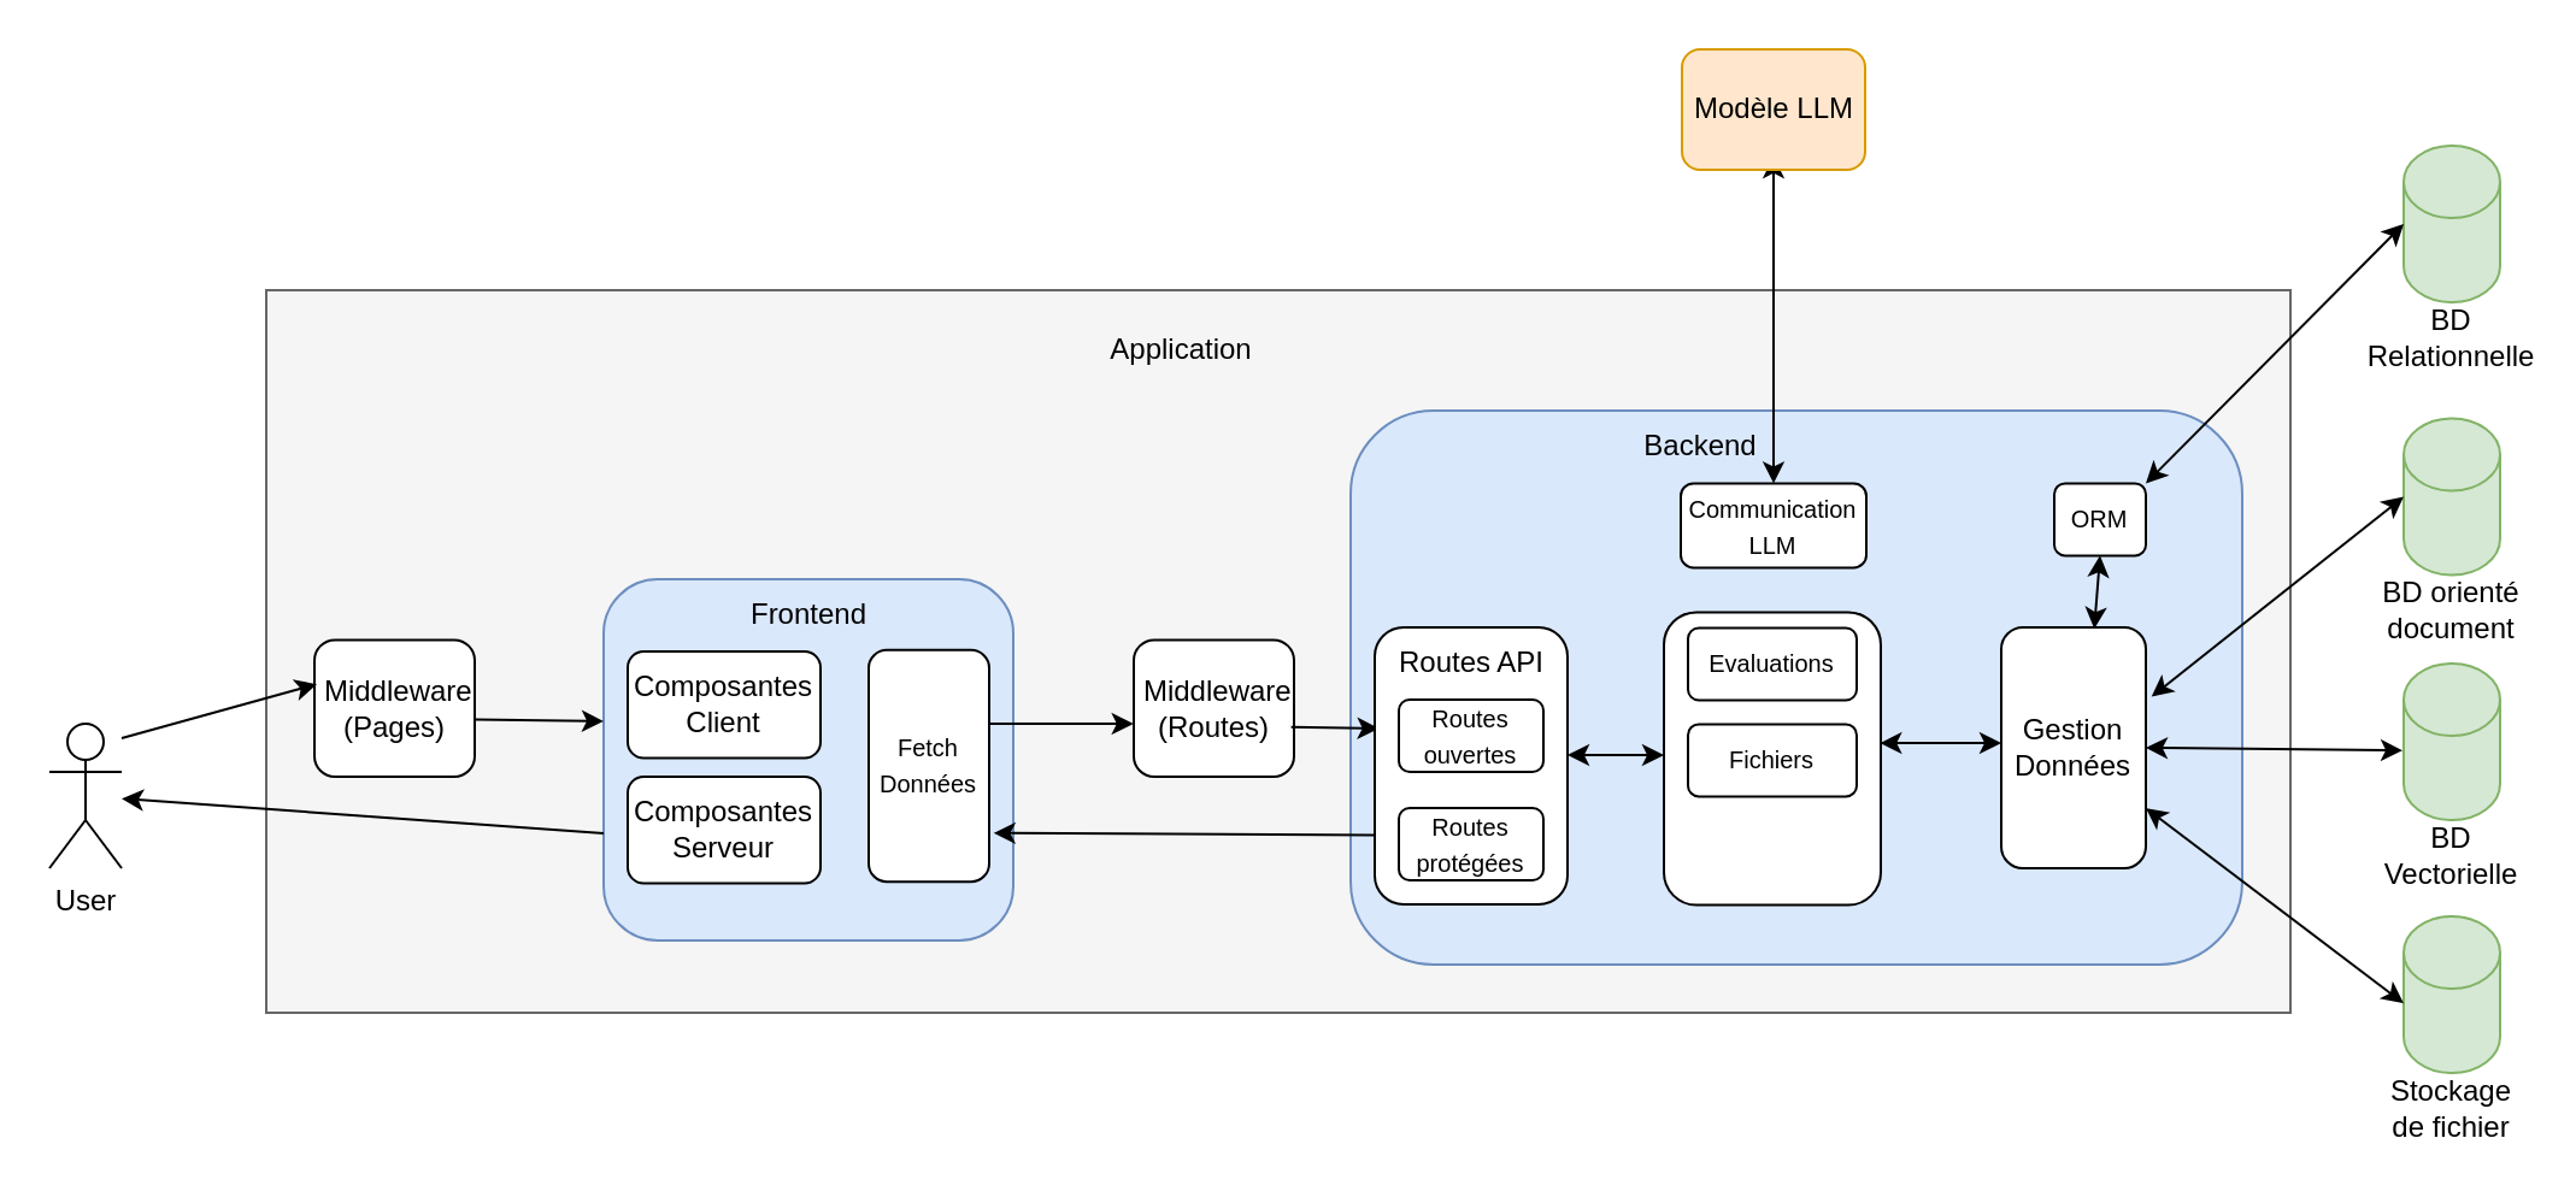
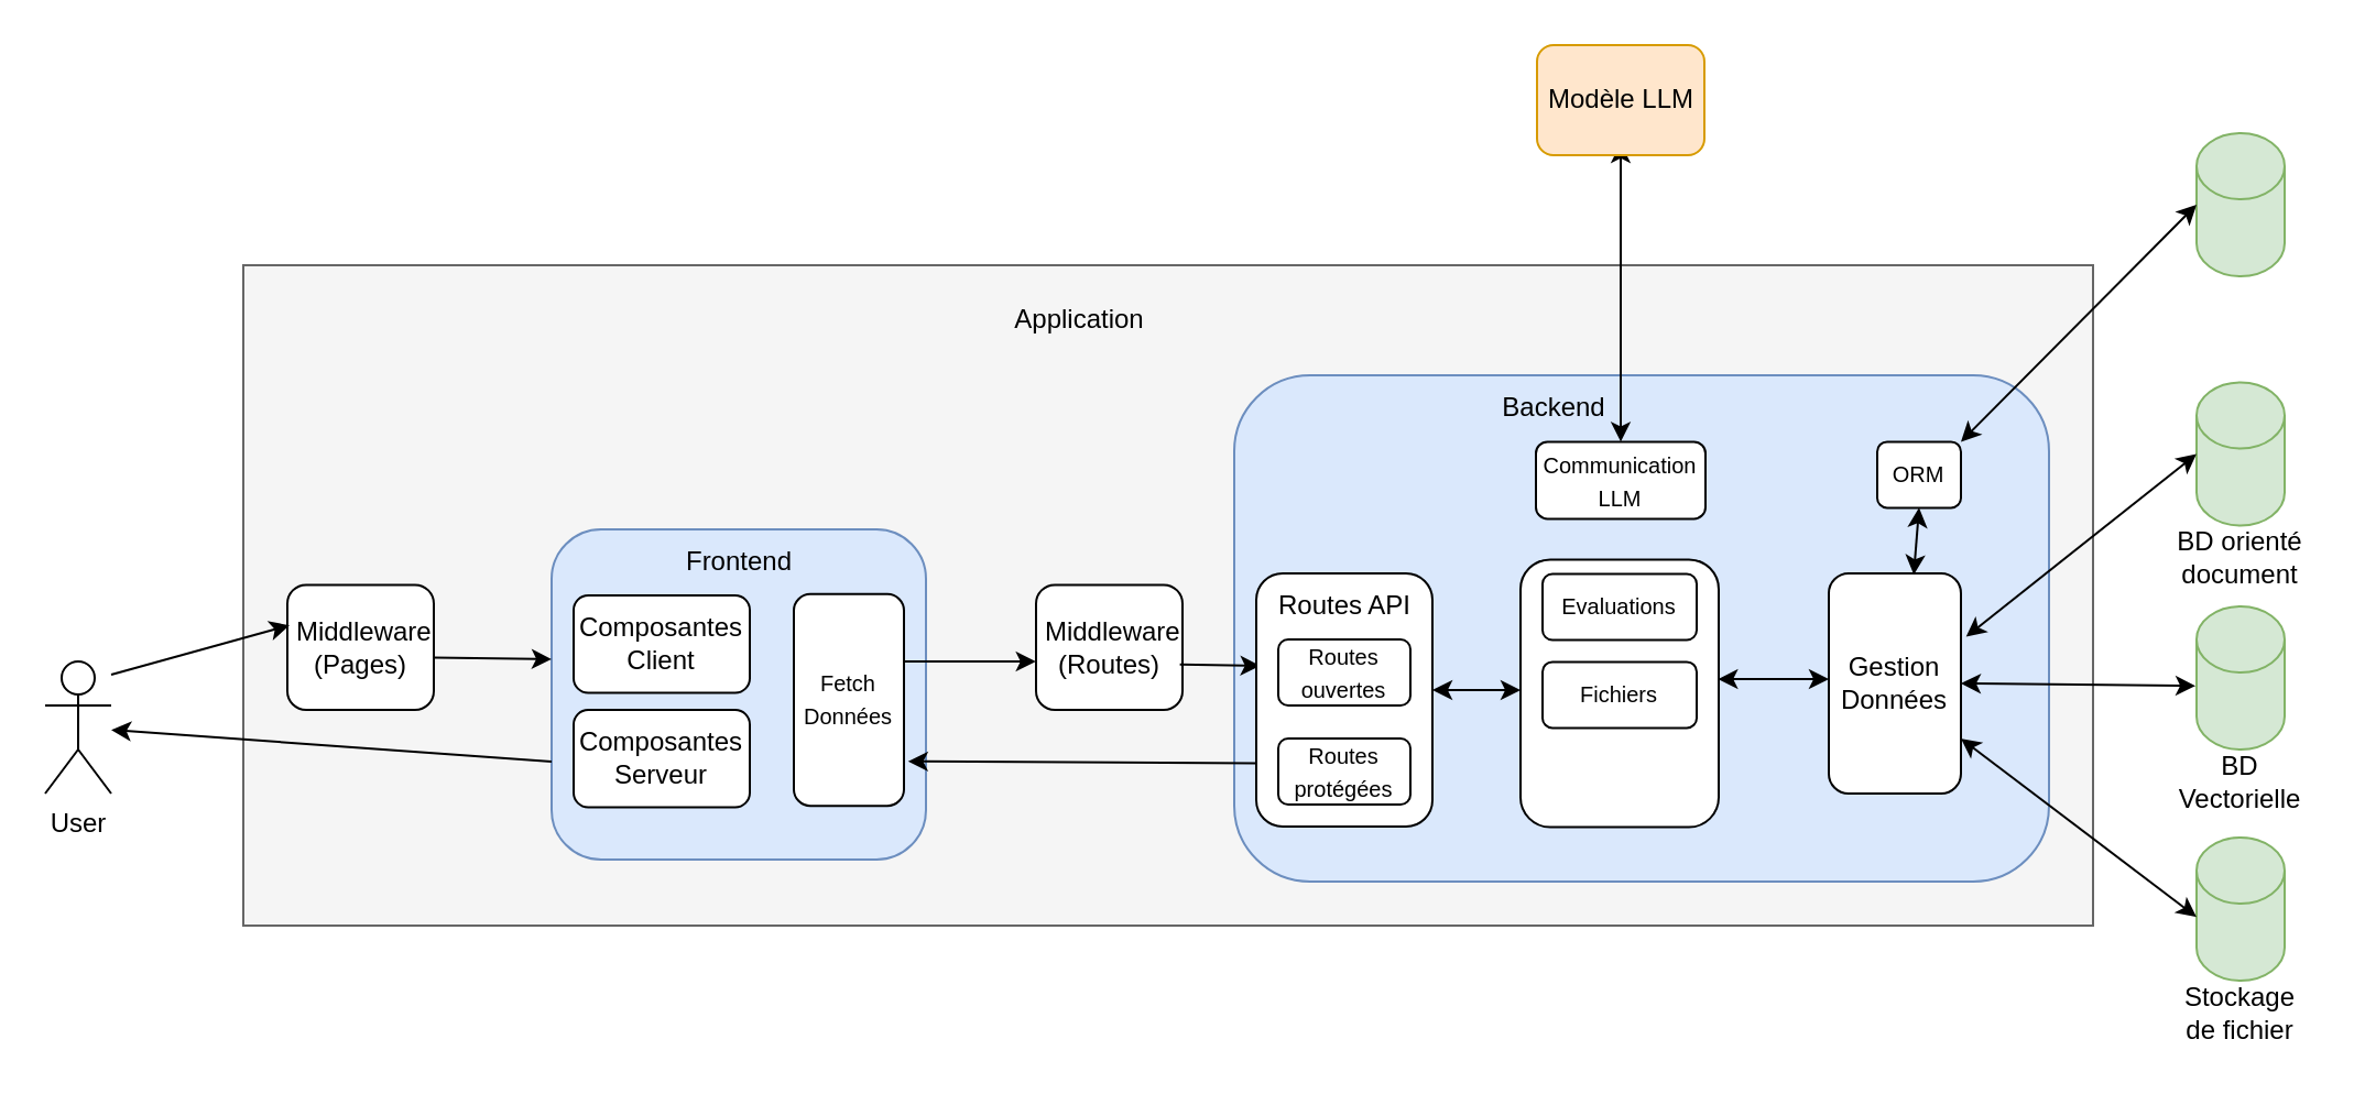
  <mxCell id="0" />
  <mxCell id="1" parent="0" />
  <mxCell id="2" value="" style="rounded=0;whiteSpace=wrap;html=1;fillColor=#f5f5f5;fontColor=#333333;strokeColor=#666666;" parent="1" vertex="1"><mxGeometry x="110" y="120" width="840" height="300" as="geometry" /></mxCell>
  <mxCell id="3" value="" style="rounded=1;whiteSpace=wrap;html=1;fillColor=#dae8fc;strokeColor=#6c8ebf;" parent="1" vertex="1"><mxGeometry x="250" y="240" width="170" height="150" as="geometry" /></mxCell>
  <mxCell id="4" value="" style="rounded=1;whiteSpace=wrap;html=1;fillColor=#dae8fc;strokeColor=#6c8ebf;" parent="1" vertex="1"><mxGeometry x="560" y="170" width="370" height="230" as="geometry" /></mxCell>
  <mxCell id="5" value="User" style="shape=umlActor;verticalLabelPosition=bottom;verticalAlign=top;html=1;outlineConnect=0;" parent="1" vertex="1"><mxGeometry y="300" width="30" height="60" as="geometry" x="20" /></mxCell>
  <mxCell id="6" value="" style="endArrow=classic;startArrow=classic;html=1;rounded=0;exitX=0.5;exitY=0;exitDx=0;exitDy=0;entryX=0.5;entryY=0.889;entryDx=0;entryDy=0;entryPerimeter=0;" parent="1" edge="1" source="35"><mxGeometry width="50" height="50" relative="1" as="geometry"><mxPoint x="490" y="130" as="sourcePoint" /><mxPoint x="735" y="30.01" as="targetPoint" /></mxGeometry></mxCell>
  <mxCell id="7" value="Application" style="text;html=1;align=center;verticalAlign=middle;whiteSpace=wrap;rounded=0;" parent="1" vertex="1"><mxGeometry x="460" y="130" width="60" height="30" as="geometry" /></mxCell>
  <mxCell id="8" value="" style="rounded=1;whiteSpace=wrap;html=1;fontSize=10;" vertex="1" parent="1"><mxGeometry x="690" y="253.7" width="90" height="121.55" as="geometry" /></mxCell>
  <mxCell id="9" value="Backend" style="text;html=1;align=center;verticalAlign=middle;resizable=0;points=[];autosize=1;strokeColor=none;fillColor=none;" vertex="1" parent="1"><mxGeometry x="670" y="170.19" width="70" height="30" as="geometry" /></mxCell>
  <mxCell id="10" value="Evaluations" style="rounded=1;whiteSpace=wrap;html=1;fontSize=10;" vertex="1" parent="1"><mxGeometry x="700" y="260.25" width="70" height="30" as="geometry" /></mxCell>
  <mxCell id="11" value="ORM" style="rounded=1;whiteSpace=wrap;html=1;fontSize=10;" vertex="1" parent="1"><mxGeometry x="852" y="200.19" width="38" height="30" as="geometry" /></mxCell>
  <mxCell id="12" value="Fichiers" style="rounded=1;whiteSpace=wrap;html=1;fontSize=10;" vertex="1" parent="1"><mxGeometry x="700" y="300.19" width="70" height="30" as="geometry" /></mxCell>
  <mxCell id="13" value="&lt;font style=&quot;font-size: 10px;&quot;&gt;Communication LLM&lt;/font&gt;" style="rounded=1;whiteSpace=wrap;html=1;" vertex="1" parent="1"><mxGeometry x="697" y="200.19" width="77" height="35" as="geometry" /></mxCell>
  <mxCell id="14" value="Frontend" style="text;html=1;align=center;verticalAlign=middle;resizable=0;points=[];autosize=1;strokeColor=none;fillColor=none;" vertex="1" parent="1"><mxGeometry x="300" y="240" width="70" height="30" as="geometry" /></mxCell>
  <mxCell id="15" value="Composantes Client" style="rounded=1;whiteSpace=wrap;html=1;" vertex="1" parent="1"><mxGeometry x="260" y="270" width="80" height="44.25" as="geometry" /></mxCell>
  <mxCell id="16" value="Composantes Serveur" style="rounded=1;whiteSpace=wrap;html=1;" vertex="1" parent="1"><mxGeometry x="260" y="322" width="80" height="44.25" as="geometry" /></mxCell>
  <mxCell id="17" value="&amp;nbsp;Middleware (Routes)" style="rounded=1;whiteSpace=wrap;html=1;" vertex="1" parent="1"><mxGeometry x="470" y="265.19" width="66.5" height="56.81" as="geometry" /></mxCell>
  <mxCell id="18" value="&lt;font style=&quot;font-size: 10px;&quot;&gt;Fetch&lt;/font&gt;&lt;div&gt;&lt;font style=&quot;font-size: 10px;&quot;&gt;Données&lt;/font&gt;&lt;/div&gt;" style="rounded=1;whiteSpace=wrap;html=1;" vertex="1" parent="1"><mxGeometry x="360" y="269.41" width="50" height="96.17" as="geometry" /></mxCell>
  <mxCell id="19" value="" style="endArrow=classic;startArrow=classic;html=1;rounded=0;exitX=1;exitY=0.5;exitDx=0;exitDy=0;" edge="1" parent="1"><mxGeometry width="50" height="50" relative="1" as="geometry"><mxPoint x="650" y="312.97" as="sourcePoint" /><mxPoint x="690" y="313" as="targetPoint" /></mxGeometry></mxCell>
  <mxCell id="20" value="" style="group" parent="1" vertex="1" connectable="0"><mxGeometry x="987" y="60" width="60" height="95" as="geometry" /></mxCell>
  <mxCell id="21" value="" style="shape=cylinder3;whiteSpace=wrap;html=1;boundedLbl=1;backgroundOutline=1;size=15;fillColor=#d5e8d4;strokeColor=#82b366;" parent="20" vertex="1"><mxGeometry x="10" width="40" height="65" as="geometry" /></mxCell>
- <mxCell id="22" value="BD Relationnelle" style="text;html=1;align=center;verticalAlign=middle;whiteSpace=wrap;rounded=0;" parent="20" vertex="1"><mxGeometry y="65" width="60" height="30" as="geometry" /></mxCell>
  <mxCell id="23" value="" style="endArrow=classic;startArrow=classic;html=1;rounded=0;exitX=1;exitY=0;exitDx=0;exitDy=0;entryX=0;entryY=0.5;entryDx=0;entryDy=0;entryPerimeter=0;" edge="1" parent="1" source="11" target="21"><mxGeometry width="50" height="50" relative="1" as="geometry"><mxPoint x="790" y="284.75" as="sourcePoint" /><mxPoint x="819" y="285" as="targetPoint" /></mxGeometry></mxCell>
  <mxCell id="24" value="" style="group" parent="1" vertex="1" connectable="0"><mxGeometry x="987" y="173.25" width="60" height="95" as="geometry" /></mxCell>
  <mxCell id="25" value="" style="shape=cylinder3;whiteSpace=wrap;html=1;boundedLbl=1;backgroundOutline=1;size=15;fillColor=#d5e8d4;strokeColor=#82b366;" parent="24" vertex="1"><mxGeometry x="10" width="40" height="65" as="geometry" /></mxCell>
  <mxCell id="26" value="BD orienté document" style="text;html=1;align=center;verticalAlign=middle;whiteSpace=wrap;rounded=0;" parent="24" vertex="1"><mxGeometry y="65" width="60" height="30" as="geometry" /></mxCell>
  <mxCell id="27" value="" style="group" parent="1" vertex="1" connectable="0"><mxGeometry x="987" y="275" width="60" height="95" as="geometry" /></mxCell>
  <mxCell id="28" value="" style="shape=cylinder3;whiteSpace=wrap;html=1;boundedLbl=1;backgroundOutline=1;size=15;fillColor=#d5e8d4;strokeColor=#82b366;" parent="27" vertex="1"><mxGeometry x="10" width="40" height="65" as="geometry" /></mxCell>
  <mxCell id="29" value="BD Vectorielle" style="text;html=1;align=center;verticalAlign=middle;whiteSpace=wrap;rounded=0;" parent="27" vertex="1"><mxGeometry y="65" width="60" height="30" as="geometry" /></mxCell>
  <mxCell id="30" value="" style="group" parent="1" vertex="1" connectable="0"><mxGeometry x="987" y="380" width="60" height="95" as="geometry" /></mxCell>
  <mxCell id="31" value="" style="shape=cylinder3;whiteSpace=wrap;html=1;boundedLbl=1;backgroundOutline=1;size=15;fillColor=#d5e8d4;strokeColor=#82b366;container=1;" parent="30" vertex="1"><mxGeometry x="10" width="40" height="65" as="geometry" /></mxCell>
  <mxCell id="32" value="Stockage de fichier" style="text;html=1;align=center;verticalAlign=middle;whiteSpace=wrap;rounded=0;" parent="30" vertex="1"><mxGeometry y="65" width="60" height="30" as="geometry" /></mxCell>
  <mxCell id="33" value="" style="endArrow=classic;startArrow=classic;html=1;rounded=0;exitX=0.996;exitY=0.447;exitDx=0;exitDy=0;exitPerimeter=0;" edge="1" parent="1" source="8"><mxGeometry width="50" height="50" relative="1" as="geometry"><mxPoint x="780" y="285" as="sourcePoint" /><mxPoint x="830" y="308" as="targetPoint" /></mxGeometry></mxCell>
  <mxCell id="34" value="" style="endArrow=classic;startArrow=classic;html=1;rounded=0;exitX=0.5;exitY=0;exitDx=0;exitDy=0;entryX=0.5;entryY=0.889;entryDx=0;entryDy=0;entryPerimeter=0;" edge="1" parent="1" source="13" target="35"><mxGeometry width="50" height="50" relative="1" as="geometry"><mxPoint x="736" y="205" as="sourcePoint" /><mxPoint x="735" y="30.01" as="targetPoint" /></mxGeometry></mxCell>
  <mxCell id="35" value="Modèle LLM" style="rounded=1;whiteSpace=wrap;html=1;fillColor=#ffe6cc;strokeColor=#d79b00;" parent="1" vertex="1"><mxGeometry x="697.5" y="20" width="76" height="50" as="geometry" /></mxCell>
  <mxCell id="36" value="" style="endArrow=classic;startArrow=classic;html=1;rounded=0;entryX=0;entryY=0.46;entryDx=0;entryDy=0;exitX=0.982;exitY=0.407;exitDx=0;exitDy=0;exitPerimeter=0;entryPerimeter=0;" edge="1" parent="1" target="37"><mxGeometry width="50" height="50" relative="1" as="geometry"><mxPoint x="186.5" y="310.94" as="sourcePoint" /><mxPoint x="250" y="309" as="targetPoint" /></mxGeometry></mxCell>
  <mxCell id="37" value="&amp;nbsp;Middleware (Pages)" style="rounded=1;whiteSpace=wrap;html=1;" vertex="1" parent="1"><mxGeometry x="130" y="265.19" width="66.5" height="56.81" as="geometry" /></mxCell>
  <mxCell id="38" value="" style="endArrow=classic;html=1;rounded=0;entryX=-0.002;entryY=0.613;entryDx=0;entryDy=0;entryPerimeter=0;" edge="1" parent="1" target="17"><mxGeometry width="50" height="50" relative="1" as="geometry"><mxPoint x="410" y="300" as="sourcePoint" /><mxPoint x="460" y="250" as="targetPoint" /></mxGeometry></mxCell>
  <mxCell id="39" value="" style="endArrow=classic;html=1;rounded=0;entryX=0.023;entryY=0.365;entryDx=0;entryDy=0;entryPerimeter=0;exitX=0.982;exitY=0.638;exitDx=0;exitDy=0;exitPerimeter=0;" edge="1" parent="1" source="17" target="49"><mxGeometry width="50" height="50" relative="1" as="geometry"><mxPoint x="420" y="310" as="sourcePoint" /><mxPoint x="480" y="310" as="targetPoint" /></mxGeometry></mxCell>
  <mxCell id="40" value="" style="endArrow=classic;html=1;rounded=0;entryX=1.037;entryY=0.79;entryDx=0;entryDy=0;entryPerimeter=0;exitX=0;exitY=0.75;exitDx=0;exitDy=0;" edge="1" parent="1" source="49" target="18"><mxGeometry width="50" height="50" relative="1" as="geometry"><mxPoint x="420" y="310" as="sourcePoint" /><mxPoint x="480" y="310" as="targetPoint" /></mxGeometry></mxCell>
  <mxCell id="41" value="" style="endArrow=classic;html=1;rounded=0;entryX=0.015;entryY=0.324;entryDx=0;entryDy=0;entryPerimeter=0;" edge="1" parent="1" target="37"><mxGeometry width="50" height="50" relative="1" as="geometry"><mxPoint x="50" y="306" as="sourcePoint" /><mxPoint x="110" y="300.19" as="targetPoint" /></mxGeometry></mxCell>
  <mxCell id="42" value="" style="endArrow=classic;html=1;rounded=0;" edge="1" parent="1"><mxGeometry width="50" height="50" relative="1" as="geometry"><mxPoint x="196.5" y="298.19" as="sourcePoint" /><mxPoint x="250" y="299" as="targetPoint" /></mxGeometry></mxCell>
  <mxCell id="43" value="" style="endArrow=classic;html=1;rounded=0;exitX=0;exitY=0.75;exitDx=0;exitDy=0;" edge="1" parent="1" target="5"><mxGeometry width="50" height="50" relative="1" as="geometry"><mxPoint x="250" y="345.5" as="sourcePoint" /><mxPoint x="60" y="340" as="targetPoint" /></mxGeometry></mxCell>
  <mxCell id="44" value="Gestion Données" style="rounded=1;whiteSpace=wrap;html=1;" vertex="1" parent="1"><mxGeometry x="830" y="260" width="60" height="100" as="geometry" /></mxCell>
  <mxCell id="45" value="" style="endArrow=classic;startArrow=classic;html=1;rounded=0;exitX=0.643;exitY=0.006;exitDx=0;exitDy=0;entryX=0.5;entryY=1;entryDx=0;entryDy=0;exitPerimeter=0;" edge="1" parent="1" source="44" target="11"><mxGeometry width="50" height="50" relative="1" as="geometry"><mxPoint x="900" y="210" as="sourcePoint" /><mxPoint x="1050" y="103" as="targetPoint" /></mxGeometry></mxCell>
  <mxCell id="46" value="" style="endArrow=classic;startArrow=classic;html=1;rounded=0;exitX=1.039;exitY=0.288;exitDx=0;exitDy=0;entryX=0;entryY=0.5;entryDx=0;entryDy=0;exitPerimeter=0;entryPerimeter=0;" edge="1" parent="1" source="44" target="25"><mxGeometry width="50" height="50" relative="1" as="geometry"><mxPoint x="910" y="275" as="sourcePoint" /><mxPoint x="912" y="244" as="targetPoint" /></mxGeometry></mxCell>
  <mxCell id="47" value="" style="endArrow=classic;startArrow=classic;html=1;rounded=0;exitX=1;exitY=0.5;exitDx=0;exitDy=0;entryX=-0.012;entryY=0.555;entryDx=0;entryDy=0;entryPerimeter=0;" edge="1" parent="1" source="44" target="28"><mxGeometry width="50" height="50" relative="1" as="geometry"><mxPoint x="896" y="304" as="sourcePoint" /><mxPoint x="1050" y="216" as="targetPoint" /></mxGeometry></mxCell>
  <mxCell id="48" value="" style="endArrow=classic;startArrow=classic;html=1;rounded=0;exitX=1;exitY=0.75;exitDx=0;exitDy=0;entryX=0;entryY=0.555;entryDx=0;entryDy=0;entryPerimeter=0;" edge="1" parent="1" source="44" target="31"><mxGeometry width="50" height="50" relative="1" as="geometry"><mxPoint x="900" y="320" as="sourcePoint" /><mxPoint x="1050" y="321" as="targetPoint" /></mxGeometry></mxCell>
  <mxCell id="49" value="" style="rounded=1;whiteSpace=wrap;html=1;" vertex="1" parent="1"><mxGeometry x="570" y="260" width="80" height="115" as="geometry" /></mxCell>
  <mxCell id="50" value="&lt;font style=&quot;font-size: 10px;&quot;&gt;Routes ouvertes&lt;/font&gt;" style="rounded=1;whiteSpace=wrap;html=1;" vertex="1" parent="1"><mxGeometry x="580" y="290" width="60" height="30" as="geometry" /></mxCell>
  <mxCell id="51" value="Routes API" style="text;html=1;align=center;verticalAlign=middle;resizable=0;points=[];autosize=1;strokeColor=none;fillColor=none;" vertex="1" parent="1"><mxGeometry x="570" y="260" width="80" height="30" as="geometry" /></mxCell>
  <mxCell id="52" value="&lt;font style=&quot;font-size: 10px;&quot;&gt;Routes protégées&lt;/font&gt;" style="rounded=1;whiteSpace=wrap;html=1;" vertex="1" parent="1"><mxGeometry x="580" y="335" width="60" height="30" as="geometry" /></mxCell>
